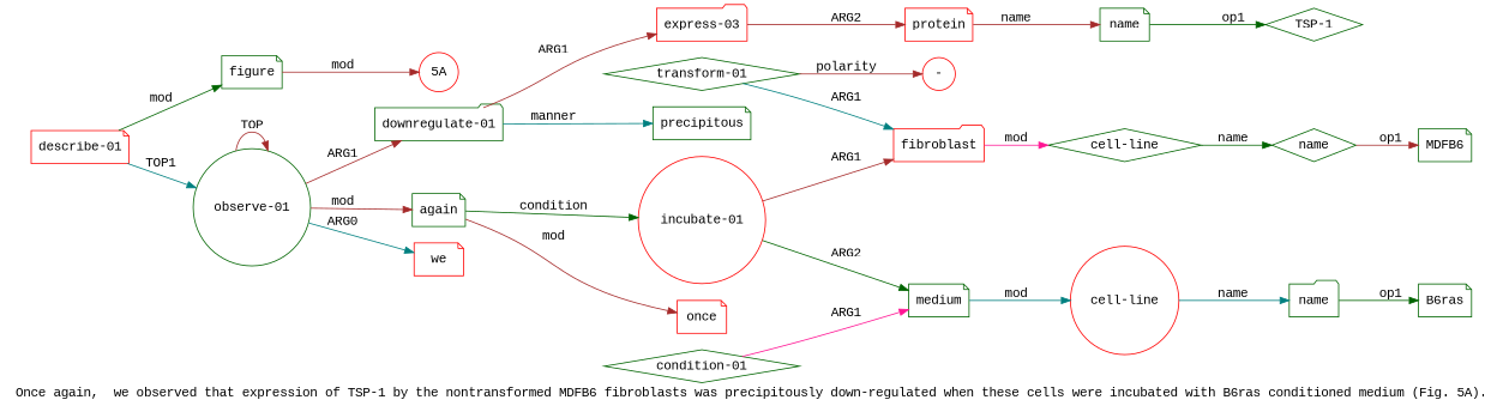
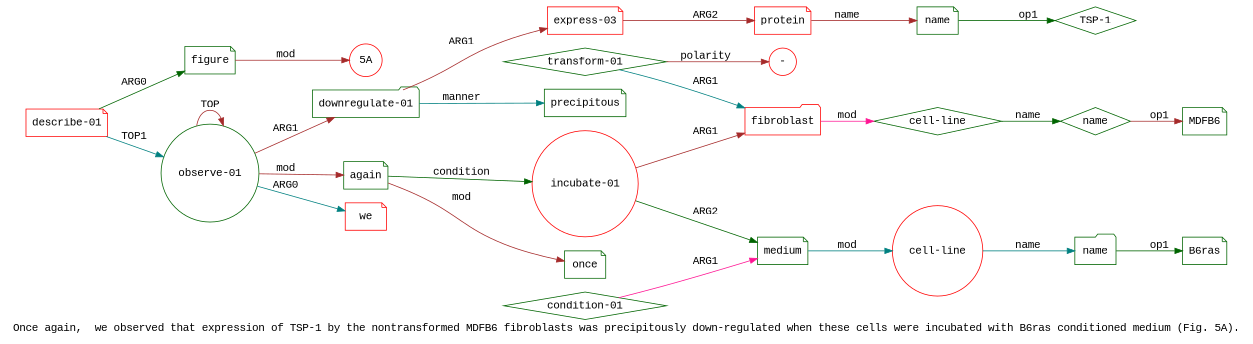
  digraph {
    fontname="Liberation Mono"
    label="Once again,  we observed that expression of TSP-1 by the nontransformed MDFB6 fibroblasts was precipitously down-regulated when these cells were incubated with B6ras conditioned medium (Fig. 5A)."
    rankdir=LR
    node [color=darkgreen fontname="Liberation Mono" gold_ind=-1 gold_label=name shape=note test_ind=-1 test_label=name]
    edge [color=brown fontname="Liberation Mono" gold_label=ARG1 test_label=ARG1]
    n1 [color=red gold_label="-" label="-" shape=circle test_label="-"]
    n2 [color=red gold_label="5A" label="5A" shape=circle test_label="5A"]
    n3 [gold_label=MDFB6 label=MDFB6 test_label=MDFB6]
    n4 [gold_ind=15 label=name shape=folder test_ind=15]
    n5 [gold_label=B6ras label=B6ras test_label=B6ras]
    n6 [color=red gold_ind=14 gold_label="cell-line" label="cell-line" shape=circle test_ind=14 test_label="cell-line"]
-   n7 [color=red gold_ind=17 gold_label=once label=once test_ind=17 test_label=once]
+   n7 [gold_ind=17 gold_label=once label=once test_ind=17 test_label=once]
    n8 [gold_ind=16 gold_label=again label=again test_ind=16 test_label=again]
    n9 [color=red gold_ind=11 gold_label="incubate-01" label="incubate-01" shape=circle test_ind=11 test_label="incubate-01"]
    n10 [gold_ind=12 gold_label=medium label=medium test_ind=12 test_label=medium]
    n11 [color=red gold_ind=6 gold_label=fibroblast label=fibroblast shape=folder test_ind=6 test_label=fibroblast]
    n12 [gold_ind=7 gold_label="cell-line" label="cell-line" shape=diamond test_ind=7 test_label="cell-line"]
    n13 [gold_ind=8 label=name shape=diamond test_ind=8]
    n14 [gold_ind=10 gold_label=precipitous label=precipitous test_ind=10 test_label=precipitous]
    n15 [gold_ind=13 gold_label="condition-01" label="condition-01" shape=diamond test_ind=13 test_label="condition-01"]
    n16 [gold_ind=19 gold_label=figure label=figure test_ind=19 test_label=figure]
    n17 [color=red gold_ind=18 gold_label="describe-01" label="describe-01" test_ind=18 test_label="describe-01"]
    n18 [gold_ind=0 gold_label="observe-01" label="observe-01" shape=circle test_ind=0 test_label="observe-01"]
    n19 [color=red gold_ind=1 gold_label=we label=we test_ind=1 test_label=we]
    n20 [gold_ind=2 gold_label="downregulate-01" label="downregulate-01" shape=folder test_ind=2 test_label="downregulate-01"]
-   n21 [color=red gold_ind=3 gold_label="express-03" label="express-03" shape=folder test_ind=3 test_label="express-03"]
+   n21 [color=red gold_ind=3 gold_label="express-03" label="express-03" test_ind=3 test_label="express-03"]
    n22 [color=red gold_ind=4 gold_label=protein label=protein test_ind=4 test_label=protein]
    n23 [gold_ind=5 label=name test_ind=5]
    n24 [gold_label="TSP-1" label="TSP-1" shape=diamond test_label="TSP-1"]
    n25 [gold_ind=9 gold_label="transform-01" label="transform-01" shape=diamond test_ind=9 test_label="transform-01"]
    n4 -> n5 [color=darkgreen gold_label=op1 label=op1 test_label=op1]
    n6 -> n4 [color=teal gold_label=name label=name test_label=name]
    n8 -> n7 [gold_label=mod label=mod test_label=mod]
    n8 -> n9 [color=darkgreen gold_label=condition label=condition test_label=condition]
    n9 -> n10 [color=darkgreen gold_label=ARG2 label=ARG2 test_label=ARG2]
    n9 -> n11 [label=ARG1]
    n10 -> n6 [color=teal gold_label=mod label=mod test_label=mod]
    n11 -> n12 [color=deeppink gold_label=mod label=mod test_label=mod]
    n12 -> n13 [color=darkgreen gold_label=name label=name test_label=name]
    n13 -> n3 [gold_label=op1 label=op1 test_label=op1]
    n15 -> n10 [color=deeppink label=ARG1]
    n16 -> n2 [gold_label=mod label=mod test_label=mod]
-   n17 -> n16 [color=darkgreen gold_label=ARG0 label=mod test_label=ARG0]
+   n17 -> n16 [color=darkgreen gold_label=ARG0 label=ARG0 test_label=ARG0]
    n17 -> n18 [color=teal label=TOP1]
    n18 -> n8 [gold_label=mod label=mod test_label=mod]
    n18 -> n18 [gold_label=TOP label=TOP test_label=TOP]
    n18 -> n19 [color=teal gold_label=ARG0 label=ARG0 test_label=ARG0]
    n18 -> n20 [label=ARG1]
    n20 -> n14 [color=teal gold_label=manner label=manner test_label=manner]
    n20 -> n21 [label=ARG1]
    n21 -> n22 [gold_label=ARG2 label=ARG2 test_label=ARG2]
    n22 -> n23 [gold_label=name label=name test_label=name]
    n23 -> n24 [color=darkgreen gold_label=op1 label=op1 test_label=op1]
    n25 -> n1 [gold_label=polarity label=polarity test_label=polarity]
    n25 -> n11 [color=teal label=ARG1]
  }
